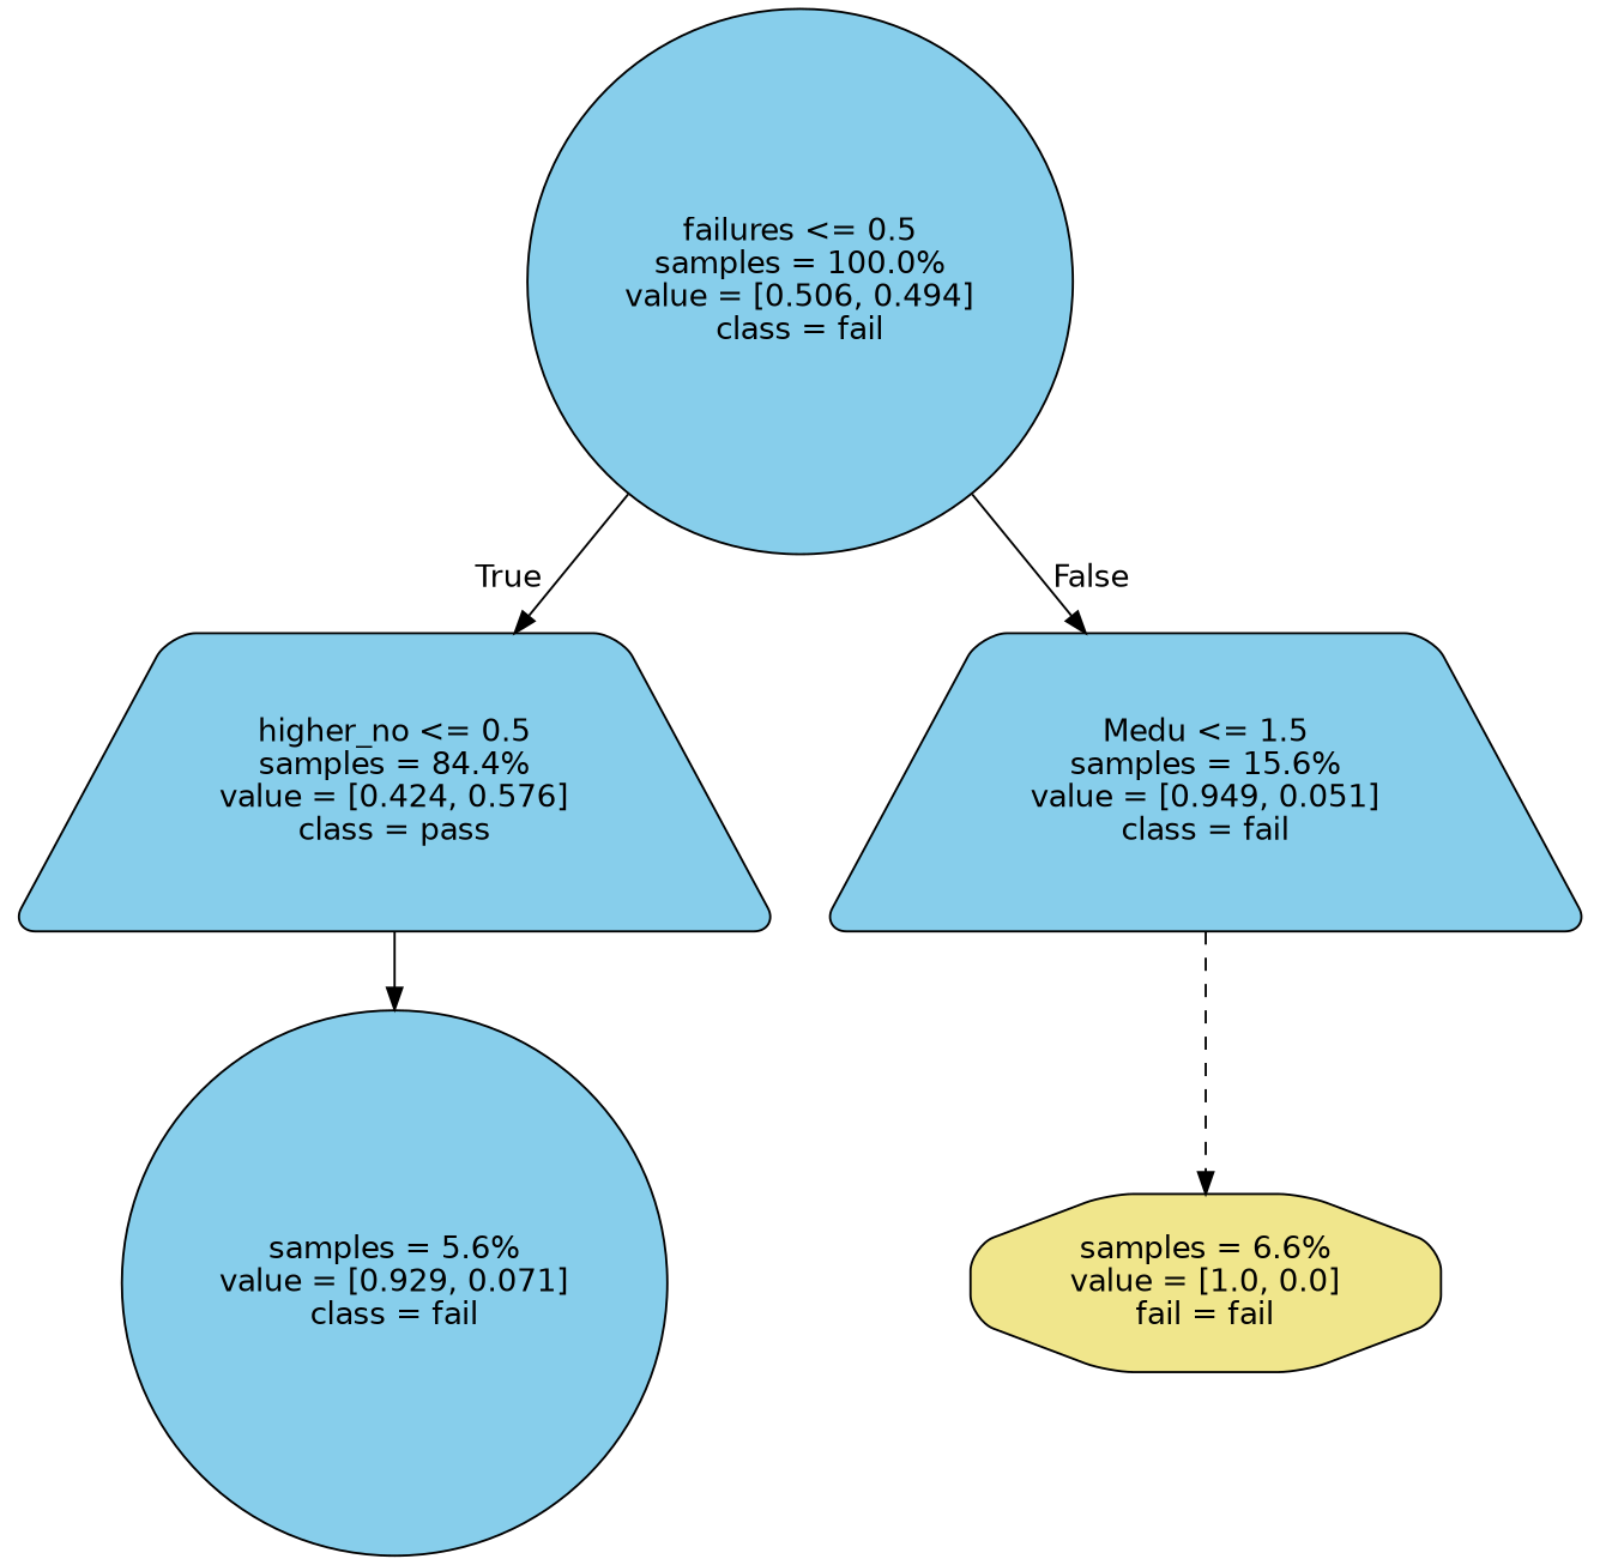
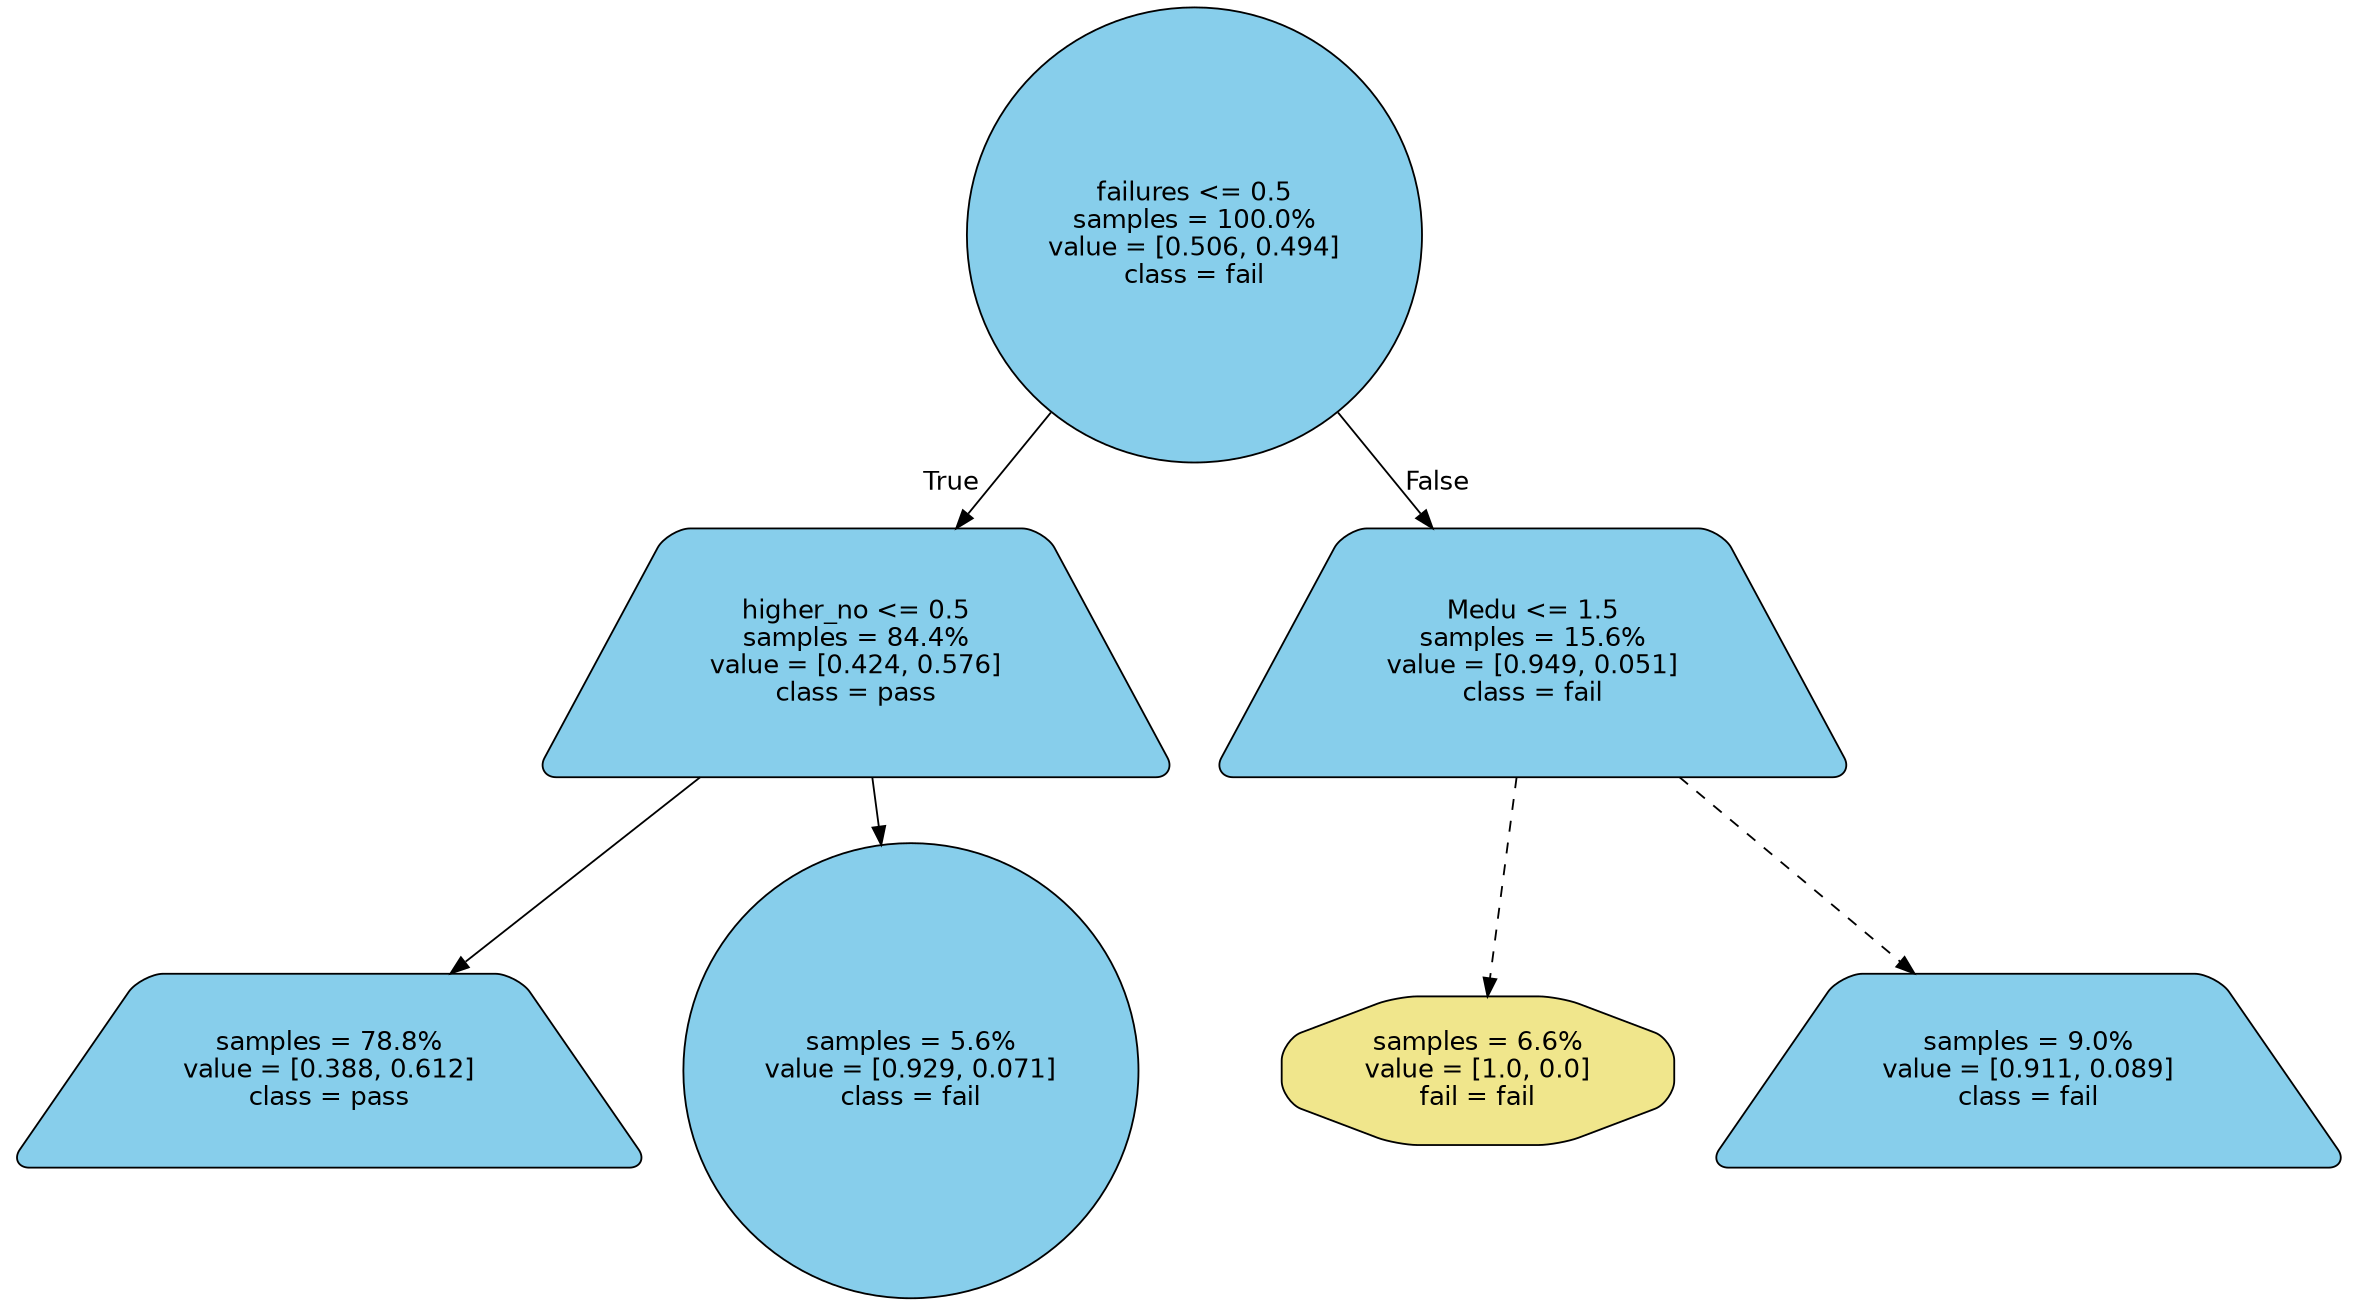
  digraph {
    node [color=black fillcolor=skyblue fontname=helvetica shape=trapezium style="filled, rounded"]
    edge [fontname=helvetica style=solid]
    n1 [label="failures <= 0.5\nsamples = 100.0%\nvalue = [0.506, 0.494]\nclass = fail" shape=circle]
    n2 [label="higher_no <= 0.5\nsamples = 84.4%\nvalue = [0.424, 0.576]\nclass = pass"]
    n3 [label="Medu <= 1.5\nsamples = 15.6%\nvalue = [0.949, 0.051]\nclass = fail"]
+   n4 [label="samples = 78.8%\nvalue = [0.388, 0.612]\nclass = pass"]
    n5 [label="samples = 5.6%\nvalue = [0.929, 0.071]\nclass = fail" shape=circle]
    n6 [fillcolor=khaki label="samples = 6.6%\nvalue = [1.0, 0.0]\nfail = fail" shape=octagon]
+   n7 [label="samples = 9.0%\nvalue = [0.911, 0.089]\nclass = fail"]
    n1 -> n2 [headlabel=True labelangle=45 labeldistance=2.5]
    n1 -> n3 [headlabel=False labelangle=-45 labeldistance=2.5]
+   n2 -> n4
    n2 -> n5
    n3 -> n6 [style=dashed]
+   n3 -> n7 [style=dashed]
  }
